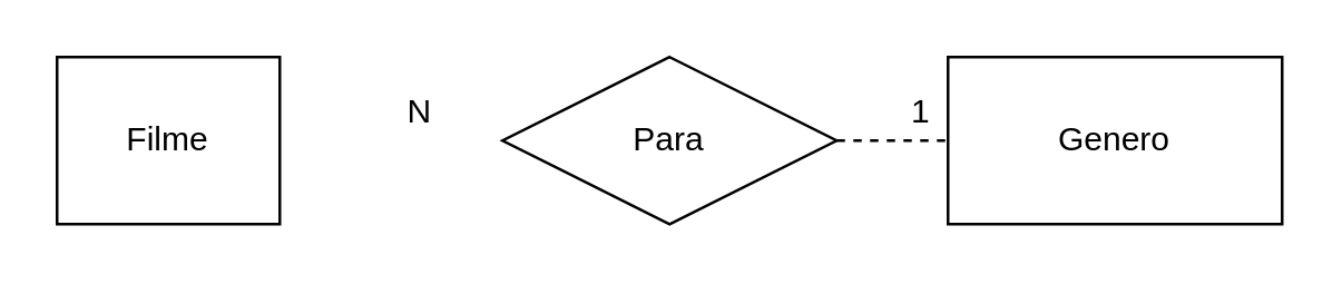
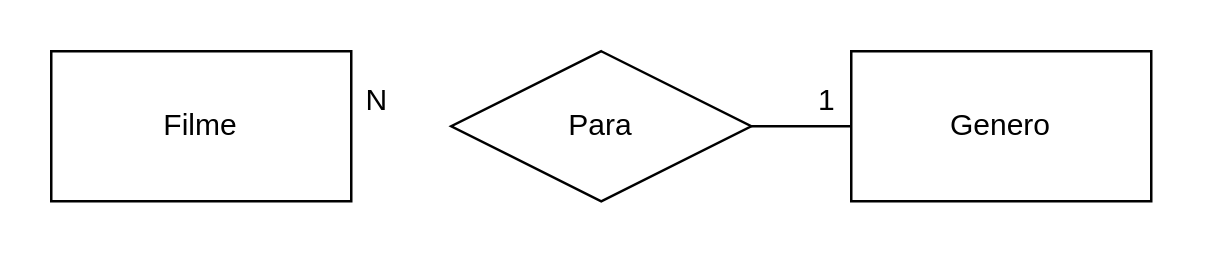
  <mxCell id="0" />
  <mxCell id="1" parent="0" />
- <mxCell id="2" value="Filme" style="rounded=0;whiteSpace=wrap;html=1;" vertex="1" parent="1"><mxGeometry x="20" y="20" width="80" height="60" as="geometry" /></mxCell>
- <mxCell id="3" value="" style="edgeStyle=orthogonalEdgeStyle;rounded=0;orthogonalLoop=1;jettySize=auto;html=1;endArrow=none;endFill=0;dashed=1;" edge="1" parent="1" source="4" target="5"><mxGeometry relative="1" as="geometry" /></mxCell>
+ <mxCell id="2" value="Filme" style="rounded=0;whiteSpace=wrap;html=1;" vertex="1" parent="1"><mxGeometry x="20" y="20" width="120" height="60" as="geometry" /></mxCell>
+ <mxCell id="3" value="" style="edgeStyle=orthogonalEdgeStyle;rounded=0;orthogonalLoop=1;jettySize=auto;html=1;endArrow=none;endFill=0;" edge="1" parent="1" source="4" target="5"><mxGeometry relative="1" as="geometry" /></mxCell>
  <mxCell id="4" value="Para" style="shape=rhombus;perimeter=rhombusPerimeter;whiteSpace=wrap;html=1;align=center;" vertex="1" parent="1"><mxGeometry x="180" y="20" width="120" height="60" as="geometry" /></mxCell>
  <mxCell id="5" value="Genero" style="rounded=0;whiteSpace=wrap;html=1;" vertex="1" parent="1"><mxGeometry x="340" y="20" width="120" height="60" as="geometry" /></mxCell>
  <mxCell id="6" value="N" style="text;html=1;align=center;verticalAlign=middle;resizable=0;points=[];autosize=1;strokeColor=none;" vertex="1" parent="1"><mxGeometry x="140" y="30" width="20" height="20" as="geometry" /></mxCell>
  <mxCell id="7" value="1" style="text;html=1;align=center;verticalAlign=middle;resizable=0;points=[];autosize=1;strokeColor=none;" vertex="1" parent="1"><mxGeometry x="320" y="30" width="20" height="20" as="geometry" /></mxCell>
